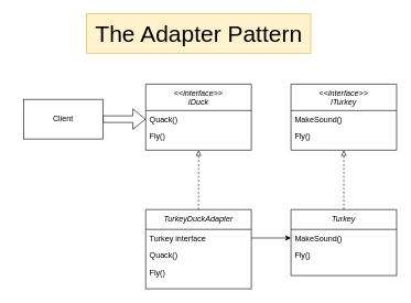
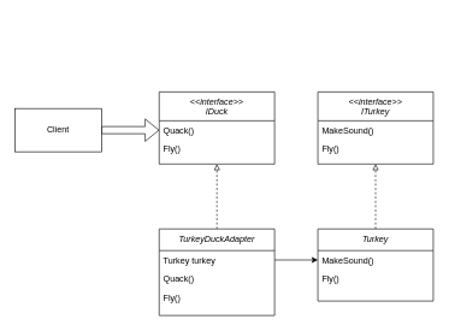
  <mxCell id="0" />
  <mxCell id="1" parent="0" />
  <mxCell id="2" value="&lt;&lt;interface&gt;&gt;&#10;IDuck" style="swimlane;fontStyle=2;align=center;verticalAlign=top;childLayout=stackLayout;horizontal=1;startSize=40;horizontalStack=0;resizeParent=1;resizeLast=0;collapsible=1;marginBottom=0;rounded=0;shadow=0;strokeWidth=1;" parent="1" vertex="1"><mxGeometry x="220" y="127" width="160" height="100" as="geometry"><mxRectangle x="230" y="140" width="160" height="26" as="alternateBounds" /></mxGeometry></mxCell>
  <mxCell id="3" value="Quack()" style="text;align=left;verticalAlign=top;spacingLeft=4;spacingRight=4;overflow=hidden;rotatable=0;points=[[0,0.5],[1,0.5]];portConstraint=eastwest;rounded=0;shadow=0;html=0;" parent="2" vertex="1"><mxGeometry y="40" width="160" height="26" as="geometry" /></mxCell>
  <mxCell id="4" value="Fly()" style="text;align=left;verticalAlign=top;spacingLeft=4;spacingRight=4;overflow=hidden;rotatable=0;points=[[0,0.5],[1,0.5]];portConstraint=eastwest;rounded=0;shadow=0;html=0;" parent="2" vertex="1"><mxGeometry y="66" width="160" height="26" as="geometry" /></mxCell>
  <mxCell id="5" style="edgeStyle=orthogonalEdgeStyle;rounded=0;orthogonalLoop=1;jettySize=auto;html=1;entryX=0;entryY=0.5;entryDx=0;entryDy=0;shape=flexArrow;" edge="1" parent="1" source="6" target="3"><mxGeometry relative="1" as="geometry" /></mxCell>
- <mxCell id="6" value="Client" style="rounded=0;whiteSpace=wrap;html=1;" vertex="1" parent="1"><mxGeometry x="35" y="150" width="120" height="60" as="geometry" /></mxCell>
+ <mxCell id="6" value="Client" style="rounded=0;whiteSpace=wrap;html=1;" vertex="1" parent="1"><mxGeometry x="20" y="150" width="120" height="60" as="geometry" /></mxCell>
  <mxCell id="7" value="&lt;&lt;interface&gt;&gt;&#10;ITurkey" style="swimlane;fontStyle=2;align=center;verticalAlign=top;childLayout=stackLayout;horizontal=1;startSize=40;horizontalStack=0;resizeParent=1;resizeLast=0;collapsible=1;marginBottom=0;rounded=0;shadow=0;strokeWidth=1;" vertex="1" parent="1"><mxGeometry x="440" y="127" width="160" height="100" as="geometry"><mxRectangle x="230" y="140" width="160" height="26" as="alternateBounds" /></mxGeometry></mxCell>
  <mxCell id="8" value="MakeSound()" style="text;align=left;verticalAlign=top;spacingLeft=4;spacingRight=4;overflow=hidden;rotatable=0;points=[[0,0.5],[1,0.5]];portConstraint=eastwest;rounded=0;shadow=0;html=0;" vertex="1" parent="7"><mxGeometry y="40" width="160" height="26" as="geometry" /></mxCell>
  <mxCell id="9" value="Fly()" style="text;align=left;verticalAlign=top;spacingLeft=4;spacingRight=4;overflow=hidden;rotatable=0;points=[[0,0.5],[1,0.5]];portConstraint=eastwest;rounded=0;shadow=0;html=0;" vertex="1" parent="7"><mxGeometry y="66" width="160" height="26" as="geometry" /></mxCell>
  <mxCell id="10" style="edgeStyle=orthogonalEdgeStyle;rounded=0;orthogonalLoop=1;jettySize=auto;html=1;entryX=0.5;entryY=1;entryDx=0;entryDy=0;endArrow=block;endFill=0;dashed=1;" edge="1" parent="1" source="11" target="7"><mxGeometry relative="1" as="geometry" /></mxCell>
  <mxCell id="11" value="Turkey" style="swimlane;fontStyle=2;align=center;verticalAlign=top;childLayout=stackLayout;horizontal=1;startSize=30;horizontalStack=0;resizeParent=1;resizeLast=0;collapsible=1;marginBottom=0;rounded=0;shadow=0;strokeWidth=1;" vertex="1" parent="1"><mxGeometry x="440" y="317" width="160" height="100" as="geometry"><mxRectangle x="230" y="140" width="160" height="26" as="alternateBounds" /></mxGeometry></mxCell>
  <mxCell id="12" value="MakeSound()" style="text;align=left;verticalAlign=top;spacingLeft=4;spacingRight=4;overflow=hidden;rotatable=0;points=[[0,0.5],[1,0.5]];portConstraint=eastwest;rounded=0;shadow=0;html=0;" vertex="1" parent="11"><mxGeometry y="30" width="160" height="26" as="geometry" /></mxCell>
  <mxCell id="13" value="Fly()" style="text;align=left;verticalAlign=top;spacingLeft=4;spacingRight=4;overflow=hidden;rotatable=0;points=[[0,0.5],[1,0.5]];portConstraint=eastwest;rounded=0;shadow=0;html=0;" vertex="1" parent="11"><mxGeometry y="56" width="160" height="26" as="geometry" /></mxCell>
  <mxCell id="14" style="edgeStyle=orthogonalEdgeStyle;rounded=0;orthogonalLoop=1;jettySize=auto;html=1;entryX=0.5;entryY=1;entryDx=0;entryDy=0;endArrow=block;endFill=0;dashed=1;" edge="1" parent="1" source="15" target="2"><mxGeometry relative="1" as="geometry" /></mxCell>
  <mxCell id="15" value="TurkeyDuckAdapter" style="swimlane;fontStyle=2;align=center;verticalAlign=top;childLayout=stackLayout;horizontal=1;startSize=30;horizontalStack=0;resizeParent=1;resizeLast=0;collapsible=1;marginBottom=0;rounded=0;shadow=0;strokeWidth=1;" vertex="1" parent="1"><mxGeometry x="220" y="317" width="160" height="120" as="geometry"><mxRectangle x="230" y="140" width="160" height="26" as="alternateBounds" /></mxGeometry></mxCell>
- <mxCell id="16" value="Turkey interface" style="text;align=left;verticalAlign=top;spacingLeft=4;spacingRight=4;overflow=hidden;rotatable=0;points=[[0,0.5],[1,0.5]];portConstraint=eastwest;rounded=0;shadow=0;html=0;" vertex="1" parent="15"><mxGeometry y="30" width="160" height="26" as="geometry" /></mxCell>
+ <mxCell id="16" value="Turkey turkey" style="text;align=left;verticalAlign=top;spacingLeft=4;spacingRight=4;overflow=hidden;rotatable=0;points=[[0,0.5],[1,0.5]];portConstraint=eastwest;rounded=0;shadow=0;html=0;" vertex="1" parent="15"><mxGeometry y="30" width="160" height="26" as="geometry" /></mxCell>
  <mxCell id="17" value="Quack()" style="text;align=left;verticalAlign=top;spacingLeft=4;spacingRight=4;overflow=hidden;rotatable=0;points=[[0,0.5],[1,0.5]];portConstraint=eastwest;rounded=0;shadow=0;html=0;" vertex="1" parent="15"><mxGeometry y="56" width="160" height="26" as="geometry" /></mxCell>
  <mxCell id="18" value="Fly()" style="text;align=left;verticalAlign=top;spacingLeft=4;spacingRight=4;overflow=hidden;rotatable=0;points=[[0,0.5],[1,0.5]];portConstraint=eastwest;rounded=0;shadow=0;html=0;" vertex="1" parent="15"><mxGeometry y="82" width="160" height="26" as="geometry" /></mxCell>
  <mxCell id="19" style="edgeStyle=orthogonalEdgeStyle;rounded=0;orthogonalLoop=1;jettySize=auto;html=1;entryX=0;entryY=0.5;entryDx=0;entryDy=0;" edge="1" parent="1" source="16" target="12"><mxGeometry relative="1" as="geometry" /></mxCell>
- <mxCell id="20" value="The Adapter Pattern" style="text;html=1;align=center;verticalAlign=middle;resizable=0;points=[];autosize=1;strokeColor=#d6b656;fillColor=#fff2cc;fontSize=35;" vertex="1" parent="1"><mxGeometry x="130" y="20" width="340" height="60" as="geometry" /></mxCell>
